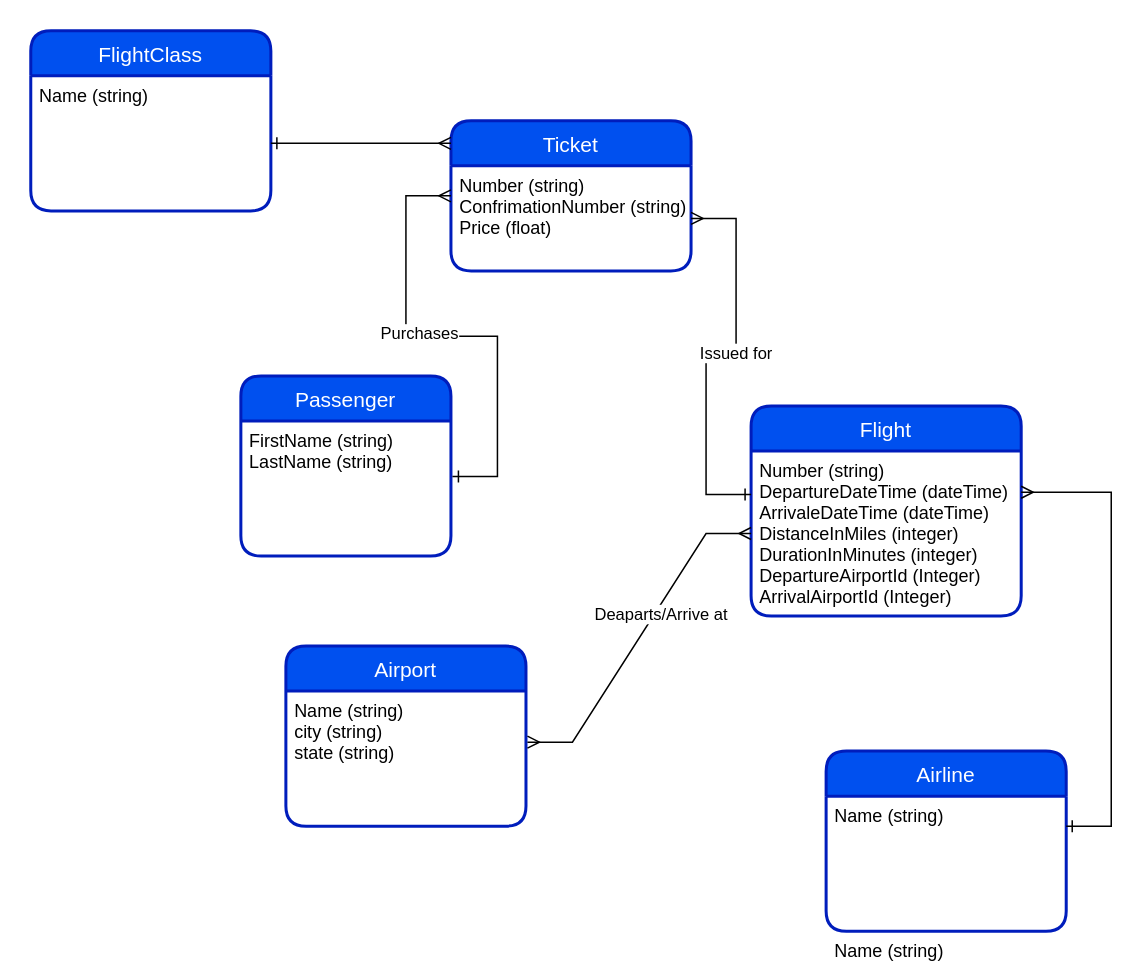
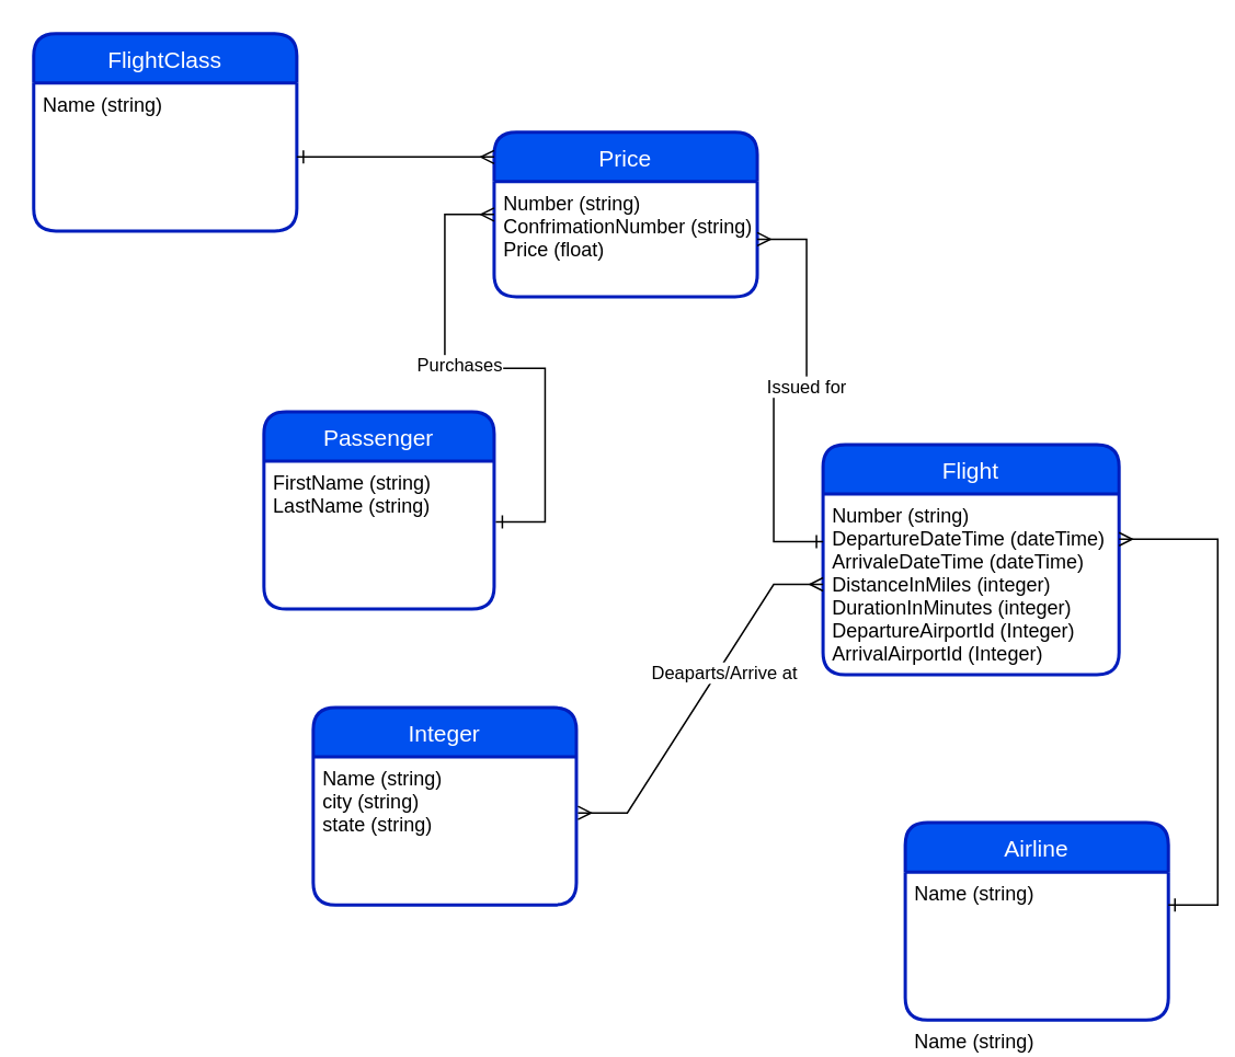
  <mxCell id="0" />
  <mxCell id="1" parent="0" />
  <mxCell id="2" value="Passenger" style="swimlane;childLayout=stackLayout;horizontal=1;startSize=30;horizontalStack=0;rounded=1;fontSize=14;fontStyle=0;strokeWidth=2;resizeParent=0;resizeLast=1;shadow=0;dashed=0;align=center;fillColor=#0050ef;strokeColor=#001DBC;fontColor=#ffffff;" vertex="1" parent="1"><mxGeometry x="160" y="250" width="140" height="120" as="geometry" /></mxCell>
  <mxCell id="3" value="FirstName (string)&#10;LastName (string)" style="align=left;strokeColor=none;fillColor=none;spacingLeft=4;fontSize=12;verticalAlign=top;resizable=0;rotatable=0;part=1;" vertex="1" parent="2"><mxGeometry y="30" width="140" height="90" as="geometry" /></mxCell>
  <mxCell id="4" value="Flight" style="swimlane;childLayout=stackLayout;horizontal=1;startSize=30;horizontalStack=0;rounded=1;fontSize=14;fontStyle=0;strokeWidth=2;resizeParent=0;resizeLast=1;shadow=0;dashed=0;align=center;fillColor=#0050ef;fontColor=#ffffff;strokeColor=#001DBC;" vertex="1" parent="1"><mxGeometry x="500" y="270" width="180" height="140" as="geometry" /></mxCell>
  <mxCell id="5" value="Number (string)&#10;DepartureDateTime (dateTime)&#10;ArrivaleDateTime (dateTime)&#10;DistanceInMiles (integer)&#10;DurationInMinutes (integer)&#10;DepartureAirportId (Integer)&#10;ArrivalAirportId (Integer)" style="align=left;strokeColor=none;fillColor=none;spacingLeft=4;fontSize=12;verticalAlign=top;resizable=0;rotatable=0;part=1;" vertex="1" parent="4"><mxGeometry y="30" width="180" height="110" as="geometry" /></mxCell>
- <mxCell id="6" value="Airport" style="swimlane;childLayout=stackLayout;horizontal=1;startSize=30;horizontalStack=0;rounded=1;fontSize=14;fontStyle=0;strokeWidth=2;resizeParent=0;resizeLast=1;shadow=0;dashed=0;align=center;fillColor=#0050ef;fontColor=#ffffff;strokeColor=#001DBC;" vertex="1" parent="1"><mxGeometry x="190" y="430" width="160" height="120" as="geometry" /></mxCell>
+ <mxCell id="6" value="Integer" style="swimlane;childLayout=stackLayout;horizontal=1;startSize=30;horizontalStack=0;rounded=1;fontSize=14;fontStyle=0;strokeWidth=2;resizeParent=0;resizeLast=1;shadow=0;dashed=0;align=center;fillColor=#0050ef;fontColor=#ffffff;strokeColor=#001DBC;" vertex="1" parent="1"><mxGeometry x="190" y="430" width="160" height="120" as="geometry" /></mxCell>
  <mxCell id="7" value="Name (string)&#10;city (string)&#10;state (string)" style="align=left;strokeColor=none;fillColor=none;spacingLeft=4;fontSize=12;verticalAlign=top;resizable=0;rotatable=0;part=1;" vertex="1" parent="6"><mxGeometry y="30" width="160" height="90" as="geometry" /></mxCell>
  <mxCell id="8" value="" style="edgeStyle=entityRelationEdgeStyle;fontSize=12;html=1;endArrow=ERmany;startArrow=ERmany;rounded=0;exitX=1.006;exitY=0.378;exitDx=0;exitDy=0;exitPerimeter=0;" edge="1" parent="1" source="7" target="5"><mxGeometry width="100" height="100" relative="1" as="geometry"><mxPoint x="570" y="540" as="sourcePoint" /><mxPoint x="670" y="440" as="targetPoint" /></mxGeometry></mxCell>
  <mxCell id="9" value="Deaparts/Arrive at" style="edgeLabel;html=1;align=center;verticalAlign=middle;resizable=0;points=[];" vertex="1" connectable="0" parent="8"><mxGeometry x="0.181" y="-3" relative="1" as="geometry"><mxPoint as="offset" /></mxGeometry></mxCell>
- <mxCell id="10" value="Ticket" style="swimlane;childLayout=stackLayout;horizontal=1;startSize=30;horizontalStack=0;rounded=1;fontSize=14;fontStyle=0;strokeWidth=2;resizeParent=0;resizeLast=1;shadow=0;dashed=0;align=center;fillColor=#0050ef;fontColor=#ffffff;strokeColor=#001DBC;" vertex="1" parent="1"><mxGeometry x="300" y="80" width="160" height="100" as="geometry" /></mxCell>
+ <mxCell id="10" value="Price" style="swimlane;childLayout=stackLayout;horizontal=1;startSize=30;horizontalStack=0;rounded=1;fontSize=14;fontStyle=0;strokeWidth=2;resizeParent=0;resizeLast=1;shadow=0;dashed=0;align=center;fillColor=#0050ef;fontColor=#ffffff;strokeColor=#001DBC;" vertex="1" parent="1"><mxGeometry x="300" y="80" width="160" height="100" as="geometry" /></mxCell>
  <mxCell id="11" value="" style="edgeStyle=entityRelationEdgeStyle;fontSize=12;html=1;endArrow=ERmany;startArrow=ERone;rounded=0;exitX=1.007;exitY=0.411;exitDx=0;exitDy=0;exitPerimeter=0;startFill=0;" edge="1" parent="10" source="3"><mxGeometry width="100" height="100" relative="1" as="geometry"><mxPoint x="40" y="238" as="sourcePoint" /><mxPoint y="50" as="targetPoint" /></mxGeometry></mxCell>
  <mxCell id="12" value="Purchases" style="edgeLabel;html=1;align=center;verticalAlign=middle;resizable=0;points=[];" vertex="1" connectable="0" parent="11"><mxGeometry x="0.14" y="-2" relative="1" as="geometry"><mxPoint as="offset" /></mxGeometry></mxCell>
  <mxCell id="13" value="Number (string)&#10;ConfrimationNumber (string)&#10;Price (float)" style="align=left;strokeColor=none;fillColor=none;spacingLeft=4;fontSize=12;verticalAlign=top;resizable=0;rotatable=0;part=1;" vertex="1" parent="10"><mxGeometry y="30" width="160" height="70" as="geometry" /></mxCell>
  <mxCell id="14" value="" style="edgeStyle=entityRelationEdgeStyle;fontSize=12;html=1;endArrow=ERone;startArrow=ERmany;rounded=0;exitX=1;exitY=0.5;exitDx=0;exitDy=0;endFill=0;" edge="1" parent="1" source="13"><mxGeometry width="100" height="100" relative="1" as="geometry"><mxPoint x="500" y="210" as="sourcePoint" /><mxPoint x="500" y="329" as="targetPoint" /></mxGeometry></mxCell>
  <mxCell id="15" value="Issued for" style="edgeLabel;html=1;align=center;verticalAlign=middle;resizable=0;points=[];" vertex="1" connectable="0" parent="14"><mxGeometry x="-0.095" y="-1" relative="1" as="geometry"><mxPoint as="offset" /></mxGeometry></mxCell>
  <mxCell id="16" value="Airline" style="swimlane;childLayout=stackLayout;horizontal=1;startSize=30;horizontalStack=0;rounded=1;fontSize=14;fontStyle=0;strokeWidth=2;resizeParent=0;resizeLast=1;shadow=0;dashed=0;align=center;fillColor=#0050ef;fontColor=#ffffff;strokeColor=#001DBC;" vertex="1" parent="1"><mxGeometry x="550" y="500" width="160" height="120" as="geometry" /></mxCell>
  <mxCell id="17" value="Name (string)" style="align=left;strokeColor=none;fillColor=none;spacingLeft=4;fontSize=12;verticalAlign=top;resizable=0;rotatable=0;part=1;" vertex="1" parent="16"><mxGeometry y="30" width="160" height="90" as="geometry" /></mxCell>
  <mxCell id="18" value="Name (string)" style="align=left;strokeColor=none;fillColor=none;spacingLeft=4;fontSize=12;verticalAlign=top;resizable=0;rotatable=0;part=1;" vertex="1" parent="16"><mxGeometry y="120" width="160" as="geometry" /></mxCell>
  <mxCell id="19" value="" style="edgeStyle=entityRelationEdgeStyle;fontSize=12;html=1;endArrow=ERmany;rounded=0;entryX=1;entryY=0.25;entryDx=0;entryDy=0;startArrow=ERone;startFill=0;endFill=0;" edge="1" parent="1" target="5"><mxGeometry width="100" height="100" relative="1" as="geometry"><mxPoint x="710" y="550" as="sourcePoint" /><mxPoint x="830" y="400" as="targetPoint" /></mxGeometry></mxCell>
  <mxCell id="20" value="FlightClass" style="swimlane;childLayout=stackLayout;horizontal=1;startSize=30;horizontalStack=0;rounded=1;fontSize=14;fontStyle=0;strokeWidth=2;resizeParent=0;resizeLast=1;shadow=0;dashed=0;align=center;fillColor=#0050ef;fontColor=#ffffff;strokeColor=#001DBC;" vertex="1" parent="1"><mxGeometry x="20" y="20" width="160" height="120" as="geometry" /></mxCell>
  <mxCell id="21" value="Name (string)" style="align=left;strokeColor=none;fillColor=none;spacingLeft=4;fontSize=12;verticalAlign=top;resizable=0;rotatable=0;part=1;" vertex="1" parent="20"><mxGeometry y="30" width="160" height="90" as="geometry" /></mxCell>
  <mxCell id="22" value="" style="edgeStyle=entityRelationEdgeStyle;fontSize=12;html=1;endArrow=ERmany;rounded=0;exitX=1;exitY=0.5;exitDx=0;exitDy=0;endFill=0;startArrow=ERone;startFill=0;" edge="1" parent="1" source="21"><mxGeometry width="100" height="100" relative="1" as="geometry"><mxPoint x="230" y="110" as="sourcePoint" /><mxPoint x="300" y="95" as="targetPoint" /></mxGeometry></mxCell>
